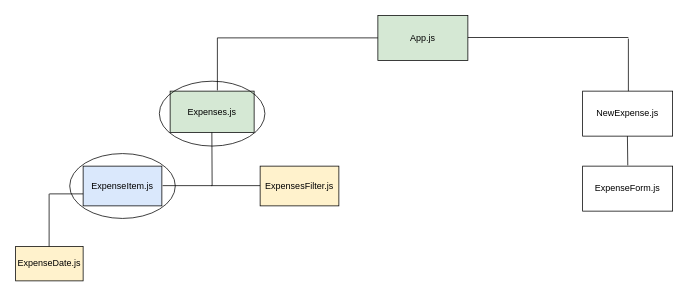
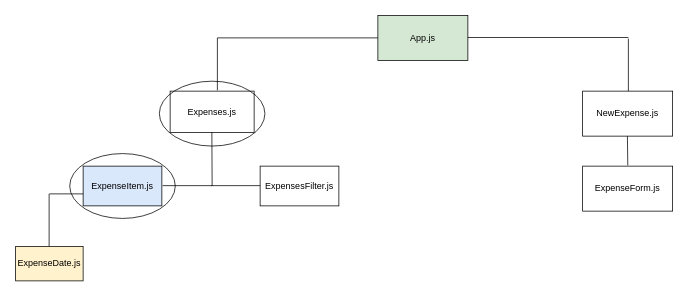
  <mxCell id="0" />
  <mxCell id="1" parent="0" />
  <mxCell id="2" value="App.js" style="rounded=0;whiteSpace=wrap;html=1;fillColor=#d5e8d4;" parent="1" vertex="1"><mxGeometry x="503" y="20" width="120" height="60" as="geometry" /></mxCell>
  <mxCell id="3" value="ExpenseItem.js" style="rounded=0;whiteSpace=wrap;html=1;fillColor=#dae8fc;" parent="1" vertex="1"><mxGeometry x="110" y="221" width="105" height="53" as="geometry" /></mxCell>
  <mxCell id="4" value="" style="endArrow=none;html=1;" parent="1" edge="1"><mxGeometry width="50" height="50" relative="1" as="geometry"><mxPoint x="289" y="120" as="sourcePoint" /><mxPoint x="289" y="50" as="targetPoint" /></mxGeometry></mxCell>
  <mxCell id="5" value="" style="endArrow=none;html=1;entryX=0;entryY=0.5;entryDx=0;entryDy=0;" parent="1" target="2" edge="1"><mxGeometry width="50" height="50" relative="1" as="geometry"><mxPoint x="289" y="50" as="sourcePoint" /><mxPoint x="288.5" y="10" as="targetPoint" /></mxGeometry></mxCell>
  <mxCell id="6" value="ExpenseDate.js" style="rounded=0;whiteSpace=wrap;html=1;fillColor=#fff2cc;" parent="1" vertex="1"><mxGeometry x="20" y="328" width="90" height="46" as="geometry" /></mxCell>
  <mxCell id="7" value="" style="endArrow=none;html=1;" parent="1" edge="1"><mxGeometry width="50" height="50" relative="1" as="geometry"><mxPoint x="64.66" y="328" as="sourcePoint" /><mxPoint x="64.66" y="258" as="targetPoint" /></mxGeometry></mxCell>
  <mxCell id="8" value="" style="endArrow=none;html=1;" parent="1" edge="1"><mxGeometry width="50" height="50" relative="1" as="geometry"><mxPoint x="65" y="258" as="sourcePoint" /><mxPoint x="110" y="258" as="targetPoint" /></mxGeometry></mxCell>
- <mxCell id="9" value="Expenses.js" style="rounded=0;whiteSpace=wrap;html=1;fillColor=#d5e8d4;" parent="1" vertex="1"><mxGeometry x="226" y="121" width="112" height="55" as="geometry" /></mxCell>
+ <mxCell id="9" value="Expenses.js" style="rounded=0;whiteSpace=wrap;html=1;" parent="1" vertex="1"><mxGeometry x="226" y="121" width="112" height="55" as="geometry" /></mxCell>
  <mxCell id="10" value="" style="endArrow=none;html=1;" parent="1" edge="1"><mxGeometry width="50" height="50" relative="1" as="geometry"><mxPoint x="282" y="247" as="sourcePoint" /><mxPoint x="281.66" y="176" as="targetPoint" /></mxGeometry></mxCell>
  <mxCell id="11" value="" style="ellipse;whiteSpace=wrap;html=1;fillColor=none;" vertex="1" parent="1"><mxGeometry x="92.13" y="204.25" width="140.75" height="86.5" as="geometry" /></mxCell>
  <mxCell id="12" value="" style="endArrow=none;html=1;entryX=0;entryY=0.5;entryDx=0;entryDy=0;" edge="1" parent="1"><mxGeometry width="50" height="50" relative="1" as="geometry"><mxPoint x="623" y="49.5" as="sourcePoint" /><mxPoint x="837" y="49.5" as="targetPoint" /></mxGeometry></mxCell>
  <mxCell id="13" value="" style="endArrow=none;html=1;" edge="1" parent="1"><mxGeometry width="50" height="50" relative="1" as="geometry"><mxPoint x="837" y="121" as="sourcePoint" /><mxPoint x="837" y="51" as="targetPoint" /></mxGeometry></mxCell>
  <mxCell id="14" value="NewExpense.js" style="rounded=0;whiteSpace=wrap;html=1;fillColor=none;" vertex="1" parent="1"><mxGeometry x="776" y="121" width="120" height="60" as="geometry" /></mxCell>
  <mxCell id="15" value="" style="endArrow=none;html=1;" edge="1" parent="1"><mxGeometry width="50" height="50" relative="1" as="geometry"><mxPoint x="836.21" y="220" as="sourcePoint" /><mxPoint x="835.71" y="181" as="targetPoint" /></mxGeometry></mxCell>
  <mxCell id="16" value="ExpenseForm.js" style="rounded=0;whiteSpace=wrap;html=1;fillColor=none;" vertex="1" parent="1"><mxGeometry x="776" y="221" width="120" height="60" as="geometry" /></mxCell>
  <mxCell id="17" value="" style="endArrow=none;html=1;" edge="1" parent="1"><mxGeometry width="50" height="50" relative="1" as="geometry"><mxPoint x="282" y="247" as="sourcePoint" /><mxPoint x="216" y="247" as="targetPoint" /></mxGeometry></mxCell>
  <mxCell id="18" value="" style="ellipse;whiteSpace=wrap;html=1;fillColor=none;" vertex="1" parent="1"><mxGeometry x="211.63" y="107.75" width="140.75" height="86.5" as="geometry" /></mxCell>
  <mxCell id="19" value="" style="endArrow=none;html=1;" edge="1" parent="1"><mxGeometry width="50" height="50" relative="1" as="geometry"><mxPoint x="347" y="247" as="sourcePoint" /><mxPoint x="281" y="247" as="targetPoint" /></mxGeometry></mxCell>
- <mxCell id="20" value="ExpensesFilter.js" style="rounded=0;whiteSpace=wrap;html=1;fillColor=#fff2cc;" vertex="1" parent="1"><mxGeometry x="346" y="221" width="105" height="53" as="geometry" /></mxCell>
+ <mxCell id="20" value="ExpensesFilter.js" style="rounded=0;whiteSpace=wrap;html=1;" vertex="1" parent="1"><mxGeometry x="346" y="221" width="105" height="53" as="geometry" /></mxCell>
